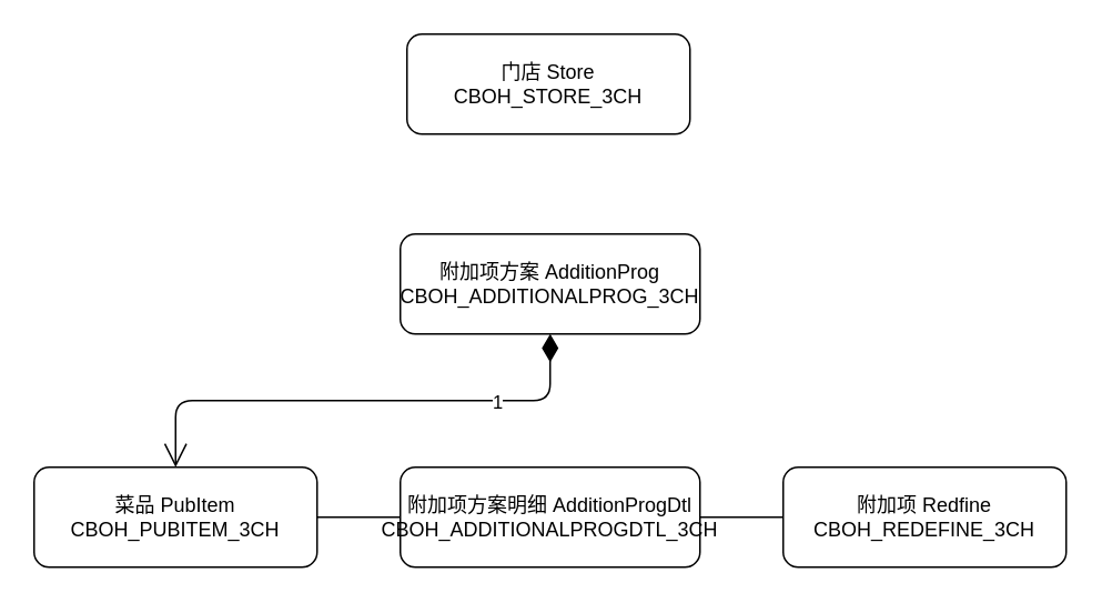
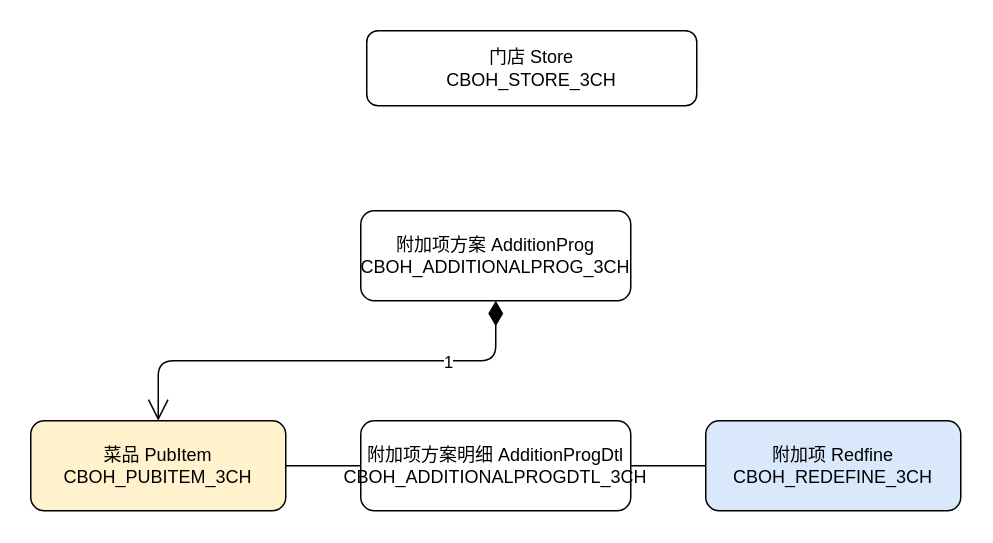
  <mxCell id="0" />
  <mxCell id="1" parent="0" />
  <mxCell id="2" value="附加项方案 AdditionProg&lt;br&gt;CBOH_ADDITIONALPROG_3CH" style="rounded=1;whiteSpace=wrap;html=1;" vertex="1" parent="1"><mxGeometry x="240" y="140" width="180" height="60" as="geometry" /></mxCell>
  <mxCell id="3" value="附加项方案明细 AdditionProgDtl&lt;br&gt;CBOH_ADDITIONALPROGDTL_3CH" style="rounded=1;whiteSpace=wrap;html=1;" vertex="1" parent="1"><mxGeometry x="240" y="280" width="180" height="60" as="geometry" /></mxCell>
  <mxCell id="4" value="" style="endArrow=none;html=1;entryX=1;entryY=0.5;entryDx=0;entryDy=0;exitX=0;exitY=0.5;exitDx=0;exitDy=0;" edge="1" parent="1" target="3"><mxGeometry width="50" height="50" relative="1" as="geometry"><mxPoint x="470" y="310" as="sourcePoint" /><mxPoint x="123" y="100" as="targetPoint" /></mxGeometry></mxCell>
- <mxCell id="5" value="门店 Store&lt;br&gt;CBOH_STORE_3CH" style="rounded=1;whiteSpace=wrap;html=1;" vertex="1" parent="1"><mxGeometry x="244" y="20" width="170" height="60" as="geometry" /></mxCell>
+ <mxCell id="5" value="门店 Store&lt;br&gt;CBOH_STORE_3CH" style="rounded=1;whiteSpace=wrap;html=1;" vertex="1" parent="1"><mxGeometry x="244" y="20" width="220" height="50" as="geometry" /></mxCell>
  <mxCell id="6" value="1" style="endArrow=open;html=1;endSize=12;startArrow=diamondThin;startSize=14;startFill=1;edgeStyle=orthogonalEdgeStyle;align=left;verticalAlign=bottom;exitX=0.5;exitY=1;exitDx=0;exitDy=0;" edge="1" parent="1" source="2" target="8"><mxGeometry x="-0.5" y="10" relative="1" as="geometry"><mxPoint x="330" y="240" as="sourcePoint" /><mxPoint x="490" y="240" as="targetPoint" /><mxPoint as="offset" /></mxGeometry></mxCell>
- <mxCell id="7" value="附加项 Redfine&lt;br&gt;CBOH_REDEFINE_3CH" style="rounded=1;whiteSpace=wrap;html=1;" vertex="1" parent="1"><mxGeometry x="470" y="280" width="170" height="60" as="geometry" /></mxCell>
- <mxCell id="8" value="菜品 PubItem&lt;br&gt;CBOH_PUBITEM_3CH" style="rounded=1;whiteSpace=wrap;html=1;" vertex="1" parent="1"><mxGeometry x="20" y="280" width="170" height="60" as="geometry" /></mxCell>
+ <mxCell id="7" value="附加项 Redfine&lt;br&gt;CBOH_REDEFINE_3CH" style="rounded=1;whiteSpace=wrap;html=1;fillColor=#dae8fc;" vertex="1" parent="1"><mxGeometry x="470" y="280" width="170" height="60" as="geometry" /></mxCell>
+ <mxCell id="8" value="菜品 PubItem&lt;br&gt;CBOH_PUBITEM_3CH" style="rounded=1;whiteSpace=wrap;html=1;fillColor=#fff2cc;" vertex="1" parent="1"><mxGeometry x="20" y="280" width="170" height="60" as="geometry" /></mxCell>
  <mxCell id="9" value="" style="endArrow=none;html=1;entryX=1;entryY=0.5;entryDx=0;entryDy=0;" edge="1" parent="1" target="8"><mxGeometry width="50" height="50" relative="1" as="geometry"><mxPoint x="240" y="310" as="sourcePoint" /><mxPoint x="430" y="320" as="targetPoint" /></mxGeometry></mxCell>
